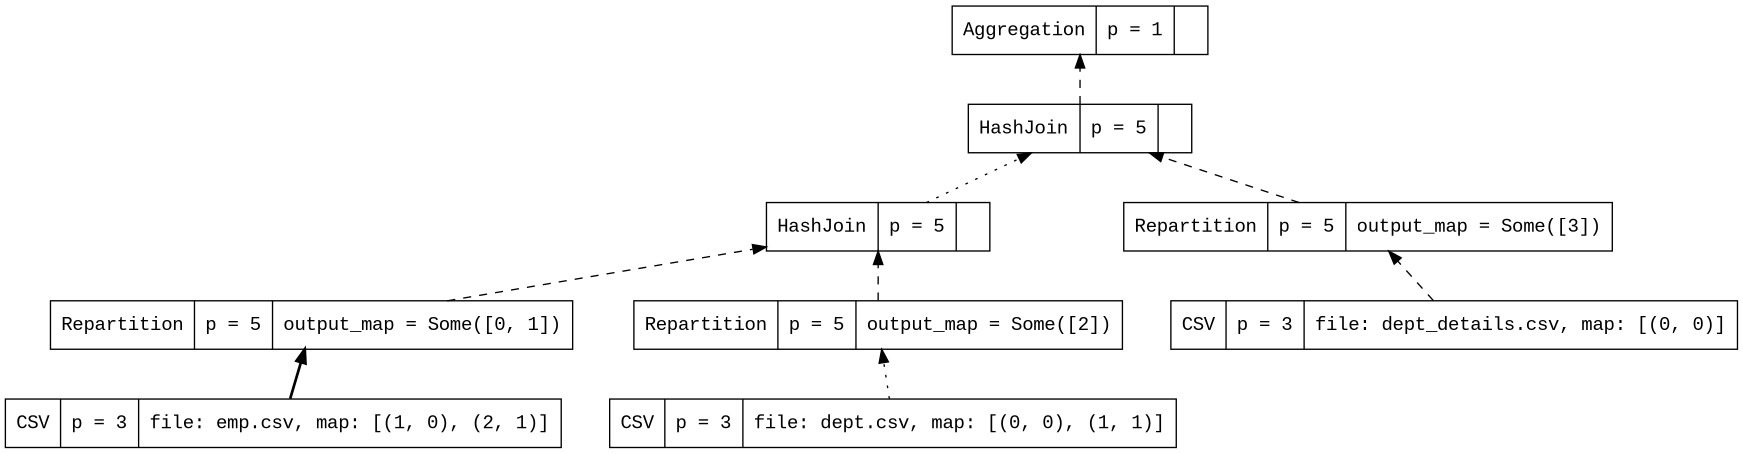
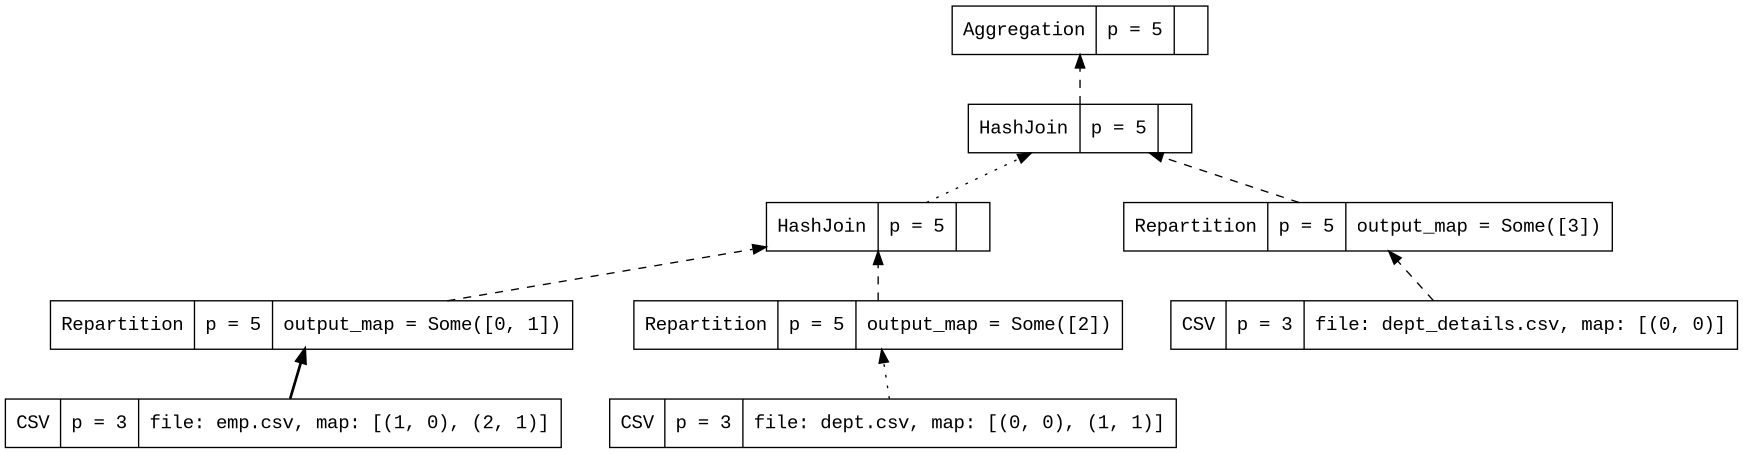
  digraph {
    nodesep=0.5
    ordering=in
    rankdir=BT
    fontname="Liberation Mono"
    node [shape=record fontname="Liberation Mono"]
    edge [style=dashed fontname="Liberation Mono"]
    n1 [label="HashJoin|p = 5|"]
-   n2 [label="Aggregation|p = 1|"]
+   n2 [label="Aggregation|p = 5|"]
    n3 [label="HashJoin|p = 5|"]
    n4 [label="Repartition|p = 5|output_map = Some([0, 1])"]
    n5 [label="CSV|p = 3|file: emp.csv, map: [(1, 0), (2, 1)]"]
    n6 [label="Repartition|p = 5|output_map = Some([2])"]
    n7 [label="CSV|p = 3|file: dept.csv, map: [(0, 0), (1, 1)]"]
    n8 [label="Repartition|p = 5|output_map = Some([3])"]
    n9 [label="CSV|p = 3|file: dept_details.csv, map: [(0, 0)]"]
    n1 -> n2
    n3 -> n1 [style=dotted]
    n4 -> n3
    n5 -> n4 [style=bold]
    n6 -> n3
    n7 -> n6 [style=dotted]
    n8 -> n1
    n9 -> n8
  }
